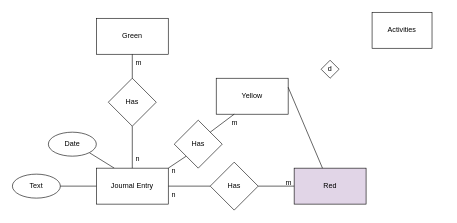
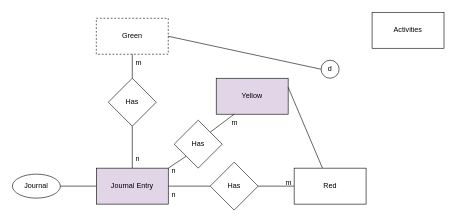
  <mxCell id="0" />
  <mxCell id="1" parent="0" />
  <mxCell id="2" value="" style="endArrow=none;html=1;rounded=0;exitX=1;exitY=0.5;exitDx=0;exitDy=0;entryX=0;entryY=0.5;entryDx=0;entryDy=0;" edge="1" parent="1" source="7" target="3"><mxGeometry width="50" height="50" relative="1" as="geometry"><mxPoint x="290" y="190" as="sourcePoint" /><mxPoint x="340" y="140" as="targetPoint" /></mxGeometry></mxCell>
  <mxCell id="3" value="Has" style="rhombus;whiteSpace=wrap;html=1;" vertex="1" parent="1"><mxGeometry x="350" y="270" width="80" height="80" as="geometry" /></mxCell>
- <mxCell id="4" value="Red" style="rounded=0;whiteSpace=wrap;html=1;fillColor=#e1d5e7;" vertex="1" parent="1"><mxGeometry x="490" y="280" width="120" height="60" as="geometry" /></mxCell>
+ <mxCell id="4" value="Red" style="rounded=0;whiteSpace=wrap;html=1;" vertex="1" parent="1"><mxGeometry x="490" y="280" width="120" height="60" as="geometry" /></mxCell>
  <mxCell id="5" value="" style="endArrow=none;html=1;rounded=0;entryX=0;entryY=0.5;entryDx=0;entryDy=0;exitX=1;exitY=0.5;exitDx=0;exitDy=0;" edge="1" parent="1" source="3" target="4"><mxGeometry width="50" height="50" relative="1" as="geometry"><mxPoint x="285.641" y="214.359" as="sourcePoint" /><mxPoint x="340" y="260" as="targetPoint" /></mxGeometry></mxCell>
- <mxCell id="6" value="" style="endArrow=none;html=1;rounded=0;entryX=1;entryY=1;entryDx=0;entryDy=0;exitX=0.25;exitY=0;exitDx=0;exitDy=0;" edge="1" parent="1" source="7" target="8"><mxGeometry width="50" height="50" relative="1" as="geometry"><mxPoint x="290" y="310" as="sourcePoint" /><mxPoint x="340" y="260" as="targetPoint" /></mxGeometry></mxCell>
- <mxCell id="7" value="Journal Entry" style="rounded=0;whiteSpace=wrap;html=1;" vertex="1" parent="1"><mxGeometry x="160" y="280" width="120" height="60" as="geometry" /></mxCell>
- <mxCell id="8" value="Date" style="ellipse;whiteSpace=wrap;html=1;" vertex="1" parent="1"><mxGeometry x="80" y="220" width="80" height="40" as="geometry" /></mxCell>
+ <mxCell id="7" value="Journal Entry" style="rounded=0;whiteSpace=wrap;html=1;fillColor=#e1d5e7;" vertex="1" parent="1"><mxGeometry x="160" y="280" width="120" height="60" as="geometry" /></mxCell>
  <mxCell id="9" value="" style="endArrow=none;html=1;rounded=0;exitX=1;exitY=0;exitDx=0;exitDy=0;entryX=0;entryY=1;entryDx=0;entryDy=0;" edge="1" parent="1" source="7" target="10"><mxGeometry width="50" height="50" relative="1" as="geometry"><mxPoint x="20" y="50" as="sourcePoint" /><mxPoint x="340" y="40" as="targetPoint" /></mxGeometry></mxCell>
  <mxCell id="10" value="Has" style="rhombus;whiteSpace=wrap;html=1;" vertex="1" parent="1"><mxGeometry x="290" y="200" width="80" height="80" as="geometry" /></mxCell>
- <mxCell id="11" value="Yellow" style="rounded=0;whiteSpace=wrap;html=1;" vertex="1" parent="1"><mxGeometry x="360" y="130" width="120" height="60" as="geometry" /></mxCell>
+ <mxCell id="11" value="Yellow" style="rounded=0;whiteSpace=wrap;html=1;fillColor=#e1d5e7;" vertex="1" parent="1"><mxGeometry x="360" y="130" width="120" height="60" as="geometry" /></mxCell>
  <mxCell id="12" value="" style="endArrow=none;html=1;rounded=0;entryX=0.25;entryY=1;entryDx=0;entryDy=0;exitX=1;exitY=0;exitDx=0;exitDy=0;" edge="1" parent="1" source="10" target="11"><mxGeometry width="50" height="50" relative="1" as="geometry"><mxPoint x="285.641" y="114.359" as="sourcePoint" /><mxPoint x="340" y="160" as="targetPoint" /></mxGeometry></mxCell>
  <mxCell id="13" value="" style="endArrow=none;html=1;rounded=0;exitX=0.5;exitY=0;exitDx=0;exitDy=0;entryX=0.5;entryY=1;entryDx=0;entryDy=0;" edge="1" parent="1" source="7" target="14"><mxGeometry width="50" height="50" relative="1" as="geometry"><mxPoint x="20" y="240" as="sourcePoint" /><mxPoint x="340" y="230" as="targetPoint" /></mxGeometry></mxCell>
  <mxCell id="14" value="Has" style="rhombus;whiteSpace=wrap;html=1;" vertex="1" parent="1"><mxGeometry x="180" y="130" width="80" height="80" as="geometry" /></mxCell>
- <mxCell id="15" value="Green" style="rounded=0;whiteSpace=wrap;html=1;" vertex="1" parent="1"><mxGeometry x="160" y="30" width="120" height="60" as="geometry" /></mxCell>
+ <mxCell id="15" value="Green" style="rounded=0;whiteSpace=wrap;html=1;dashed=1;" vertex="1" parent="1"><mxGeometry x="160" y="30" width="120" height="60" as="geometry" /></mxCell>
  <mxCell id="16" value="" style="endArrow=none;html=1;rounded=0;entryX=0.5;entryY=1;entryDx=0;entryDy=0;exitX=0.5;exitY=0;exitDx=0;exitDy=0;" edge="1" parent="1" source="14" target="15"><mxGeometry width="50" height="50" relative="1" as="geometry"><mxPoint x="285.641" y="304.359" as="sourcePoint" /><mxPoint x="340" y="350" as="targetPoint" /></mxGeometry></mxCell>
- <mxCell id="17" value="Text" style="ellipse;whiteSpace=wrap;html=1;" vertex="1" parent="1"><mxGeometry x="20" y="290" width="80" height="40" as="geometry" /></mxCell>
+ <mxCell id="17" value="Journal" style="ellipse;whiteSpace=wrap;html=1;" vertex="1" parent="1"><mxGeometry x="20" y="290" width="80" height="40" as="geometry" /></mxCell>
  <mxCell id="18" value="" style="endArrow=none;html=1;rounded=0;entryX=1;entryY=0.5;entryDx=0;entryDy=0;exitX=0;exitY=0.5;exitDx=0;exitDy=0;" edge="1" parent="1" source="7" target="17"><mxGeometry width="50" height="50" relative="1" as="geometry"><mxPoint x="141" y="313" as="sourcePoint" /><mxPoint x="99" y="287" as="targetPoint" /></mxGeometry></mxCell>
- <mxCell id="19" value="d" style="rhombus;whiteSpace=wrap;html=1;aspect=fixed;" vertex="1" parent="1"><mxGeometry x="535" y="100" width="30" height="30" as="geometry" /></mxCell>
+ <mxCell id="19" value="d" style="ellipse;whiteSpace=wrap;html=1;aspect=fixed;" vertex="1" parent="1"><mxGeometry x="535" y="100" width="30" height="30" as="geometry" /></mxCell>
  <mxCell id="20" value="" style="endArrow=none;html=1;rounded=0;exitX=1;exitY=0.25;exitDx=0;exitDy=0;" edge="1" parent="1" source="11" target="4"><mxGeometry width="50" height="50" relative="1" as="geometry"><mxPoint x="510" y="160" as="sourcePoint" /><mxPoint x="588" y="97" as="targetPoint" /></mxGeometry></mxCell>
- <mxCell id="22" value="Activities" style="rounded=0;whiteSpace=wrap;html=1;" vertex="1" parent="1"><mxGeometry x="620" y="20" width="100" height="60" as="geometry" /></mxCell>
+ <mxCell id="21" value="" style="endArrow=none;html=1;rounded=0;exitX=0;exitY=0.5;exitDx=0;exitDy=0;entryX=1;entryY=0.5;entryDx=0;entryDy=0;" edge="1" parent="1" source="19" target="15"><mxGeometry width="50" height="50" relative="1" as="geometry"><mxPoint x="380" y="220" as="sourcePoint" /><mxPoint x="380" y="50" as="targetPoint" /></mxGeometry></mxCell>
+ <mxCell id="22" value="Activities" style="rounded=0;whiteSpace=wrap;html=1;" vertex="1" parent="1"><mxGeometry x="620" y="20" width="120" height="60" as="geometry" /></mxCell>
  <mxCell id="23" value="n" style="text;strokeColor=none;fillColor=none;spacingLeft=4;spacingRight=4;overflow=hidden;rotatable=0;points=[[0,0.5],[1,0.5]];portConstraint=eastwest;fontSize=12;whiteSpace=wrap;html=1;" vertex="1" parent="1"><mxGeometry x="220" y="250" width="40" height="30" as="geometry" /></mxCell>
  <mxCell id="24" value="m" style="text;strokeColor=none;fillColor=none;spacingLeft=4;spacingRight=4;overflow=hidden;rotatable=0;points=[[0,0.5],[1,0.5]];portConstraint=eastwest;fontSize=12;whiteSpace=wrap;html=1;" vertex="1" parent="1"><mxGeometry x="220" y="90" width="40" height="30" as="geometry" /></mxCell>
  <mxCell id="25" value="m" style="text;strokeColor=none;fillColor=none;spacingLeft=4;spacingRight=4;overflow=hidden;rotatable=0;points=[[0,0.5],[1,0.5]];portConstraint=eastwest;fontSize=12;whiteSpace=wrap;html=1;" vertex="1" parent="1"><mxGeometry x="380" y="190" width="40" height="30" as="geometry" /></mxCell>
  <mxCell id="26" value="n" style="text;strokeColor=none;fillColor=none;spacingLeft=4;spacingRight=4;overflow=hidden;rotatable=0;points=[[0,0.5],[1,0.5]];portConstraint=eastwest;fontSize=12;whiteSpace=wrap;html=1;" vertex="1" parent="1"><mxGeometry x="280" y="270" width="40" height="30" as="geometry" /></mxCell>
  <mxCell id="27" value="n" style="text;strokeColor=none;fillColor=none;spacingLeft=4;spacingRight=4;overflow=hidden;rotatable=0;points=[[0,0.5],[1,0.5]];portConstraint=eastwest;fontSize=12;whiteSpace=wrap;html=1;" vertex="1" parent="1"><mxGeometry x="280" y="310" width="40" height="30" as="geometry" /></mxCell>
  <mxCell id="28" value="m" style="text;strokeColor=none;fillColor=none;spacingLeft=4;spacingRight=4;overflow=hidden;rotatable=0;points=[[0,0.5],[1,0.5]];portConstraint=eastwest;fontSize=12;whiteSpace=wrap;html=1;" vertex="1" parent="1"><mxGeometry x="470" y="290" width="40" height="30" as="geometry" /></mxCell>
